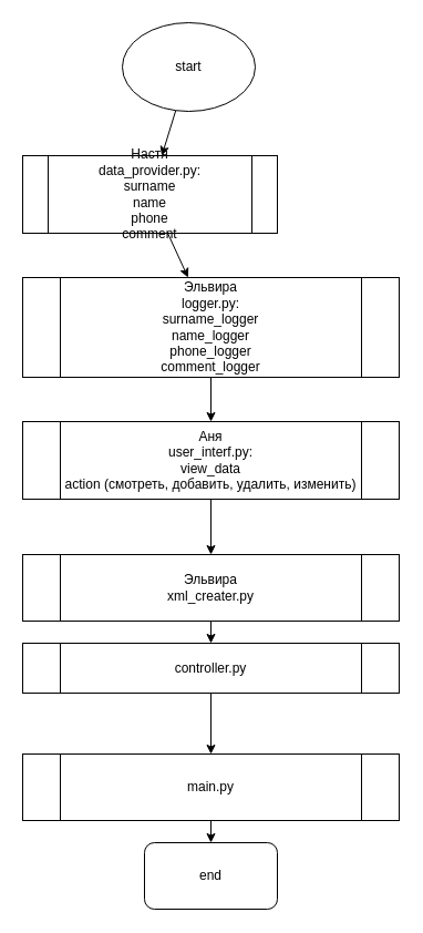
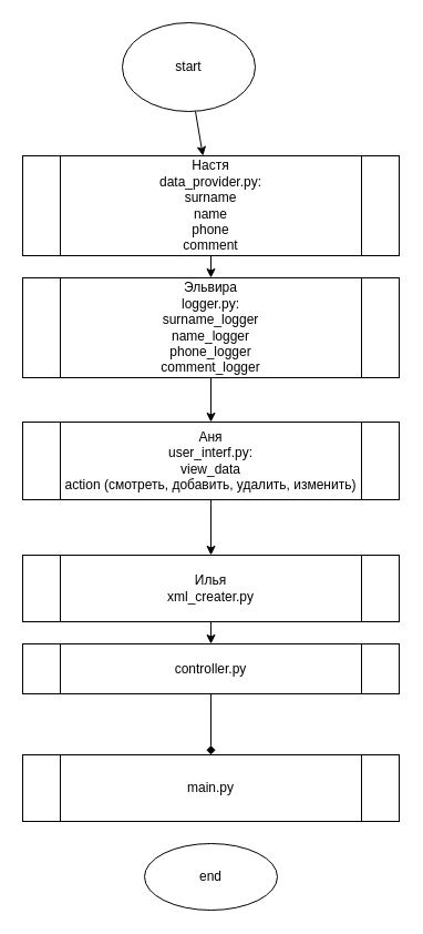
  <mxCell id="0" />
  <mxCell id="1" parent="0" />
  <mxCell id="2" value="" style="edgeStyle=none;html=1;" edge="1" parent="1" source="3" target="5"><mxGeometry relative="1" as="geometry" /></mxCell>
  <mxCell id="3" value="start" style="ellipse;whiteSpace=wrap;html=1;" vertex="1" parent="1"><mxGeometry x="110" y="20" width="120" height="80" as="geometry" /></mxCell>
  <mxCell id="4" value="" style="edgeStyle=none;html=1;" edge="1" parent="1" source="5" target="7"><mxGeometry relative="1" as="geometry" /></mxCell>
- <mxCell id="5" value="Настя&lt;br&gt;data_provider.py:&lt;br&gt;surname&lt;br&gt;name&lt;br&gt;phone&lt;br&gt;comment" style="shape=process;whiteSpace=wrap;html=1;backgroundOutline=1;" vertex="1" parent="1"><mxGeometry x="20" y="140" width="230" height="70" as="geometry" /></mxCell>
+ <mxCell id="5" value="Настя&lt;br&gt;data_provider.py:&lt;br&gt;surname&lt;br&gt;name&lt;br&gt;phone&lt;br&gt;comment" style="shape=process;whiteSpace=wrap;html=1;backgroundOutline=1;" vertex="1" parent="1"><mxGeometry x="20" y="140" width="340" height="90" as="geometry" /></mxCell>
  <mxCell id="6" value="" style="edgeStyle=none;html=1;" edge="1" parent="1" source="7" target="9"><mxGeometry relative="1" as="geometry" /></mxCell>
  <mxCell id="7" value="Эльвира&lt;br&gt;logger.py:&lt;br&gt;surname_logger&lt;br&gt;name_logger&lt;br&gt;phone_logger&lt;br&gt;comment_logger" style="shape=process;whiteSpace=wrap;html=1;backgroundOutline=1;" vertex="1" parent="1"><mxGeometry x="20" y="250" width="340" height="90" as="geometry" /></mxCell>
  <mxCell id="8" value="" style="edgeStyle=none;html=1;" edge="1" parent="1" source="9" target="11"><mxGeometry relative="1" as="geometry" /></mxCell>
  <mxCell id="9" value="Аня&lt;br&gt;user_interf.py:&lt;br&gt;view_data&lt;br&gt;action (смотреть, добавить, удалить, изменить)" style="shape=process;whiteSpace=wrap;html=1;backgroundOutline=1;" vertex="1" parent="1"><mxGeometry x="20" y="380" width="340" height="70" as="geometry" /></mxCell>
  <mxCell id="10" value="" style="edgeStyle=none;html=1;" edge="1" parent="1" source="11" target="13"><mxGeometry relative="1" as="geometry" /></mxCell>
- <mxCell id="11" value="Эльвира&lt;br&gt;xml_creater.py" style="shape=process;whiteSpace=wrap;html=1;backgroundOutline=1;" vertex="1" parent="1"><mxGeometry x="20" y="500" width="340" height="60" as="geometry" /></mxCell>
- <mxCell id="12" value="" style="edgeStyle=none;html=1;" edge="1" parent="1" source="13" target="15"><mxGeometry relative="1" as="geometry" /></mxCell>
+ <mxCell id="11" value="Илья&lt;br&gt;xml_creater.py" style="shape=process;whiteSpace=wrap;html=1;backgroundOutline=1;" vertex="1" parent="1"><mxGeometry x="20" y="500" width="340" height="60" as="geometry" /></mxCell>
+ <mxCell id="12" value="" style="edgeStyle=none;html=1;endArrow=diamond;" edge="1" parent="1" source="13" target="15"><mxGeometry relative="1" as="geometry" /></mxCell>
  <mxCell id="13" value="controller.py" style="shape=process;whiteSpace=wrap;html=1;backgroundOutline=1;" vertex="1" parent="1"><mxGeometry x="20" y="580" width="340" height="45" as="geometry" /></mxCell>
- <mxCell id="14" value="" style="edgeStyle=none;html=1;" edge="1" parent="1" source="15" target="16"><mxGeometry relative="1" as="geometry" /></mxCell>
  <mxCell id="15" value="main.py" style="shape=process;whiteSpace=wrap;html=1;backgroundOutline=1;" vertex="1" parent="1"><mxGeometry x="20" y="680" width="340" height="60" as="geometry" /></mxCell>
- <mxCell id="16" value="end" style="whiteSpace=wrap;html=1;rounded=1;" vertex="1" parent="1"><mxGeometry x="130" y="760" width="120" height="60" as="geometry" /></mxCell>
+ <mxCell id="16" value="end" style="ellipse;whiteSpace=wrap;html=1;" vertex="1" parent="1"><mxGeometry x="130" y="760" width="120" height="60" as="geometry" /></mxCell>
